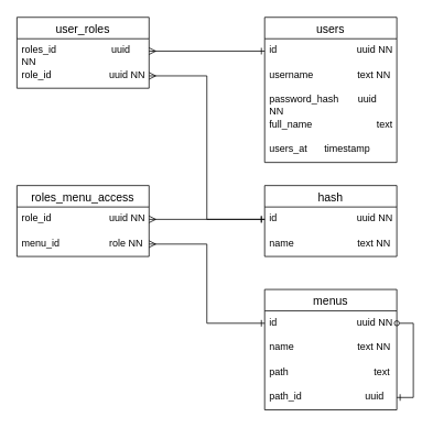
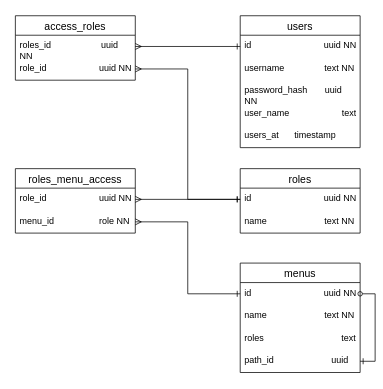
  <mxCell id="0" />
  <mxCell id="1" parent="0" />
- <mxCell id="2" value="user_roles" style="swimlane;fontStyle=0;childLayout=stackLayout;horizontal=1;startSize=26;horizontalStack=0;resizeParent=1;resizeParentMax=0;resizeLast=0;collapsible=1;marginBottom=0;align=center;fontSize=14;" vertex="1" parent="1"><mxGeometry x="20" y="20" width="160" height="86" as="geometry" /></mxCell>
+ <mxCell id="2" value="access_roles" style="swimlane;fontStyle=0;childLayout=stackLayout;horizontal=1;startSize=26;horizontalStack=0;resizeParent=1;resizeParentMax=0;resizeLast=0;collapsible=1;marginBottom=0;align=center;fontSize=14;" vertex="1" parent="1"><mxGeometry x="20" y="20" width="160" height="86" as="geometry" /></mxCell>
  <mxCell id="3" value="roles_id&amp;nbsp; &amp;nbsp; &amp;nbsp; &amp;nbsp; &amp;nbsp; &amp;nbsp; &amp;nbsp; &amp;nbsp; &amp;nbsp; &amp;nbsp; uuid NN" style="text;strokeColor=none;fillColor=none;spacingLeft=4;spacingRight=4;overflow=hidden;rotatable=0;points=[[0,0.5],[1,0.5]];portConstraint=eastwest;fontSize=12;whiteSpace=wrap;html=1;" vertex="1" parent="2"><mxGeometry y="26" width="160" height="30" as="geometry" /></mxCell>
  <mxCell id="4" value="role_id&amp;nbsp; &amp;nbsp; &amp;nbsp; &amp;nbsp; &amp;nbsp; &amp;nbsp; &amp;nbsp; &amp;nbsp; &amp;nbsp; &amp;nbsp; &amp;nbsp;uuid NN" style="text;strokeColor=none;fillColor=none;spacingLeft=4;spacingRight=4;overflow=hidden;rotatable=0;points=[[0,0.5],[1,0.5]];portConstraint=eastwest;fontSize=12;whiteSpace=wrap;html=1;" vertex="1" parent="2"><mxGeometry y="56" width="160" height="30" as="geometry" /></mxCell>
  <mxCell id="5" value="users" style="swimlane;fontStyle=0;childLayout=stackLayout;horizontal=1;startSize=26;horizontalStack=0;resizeParent=1;resizeParentMax=0;resizeLast=0;collapsible=1;marginBottom=0;align=center;fontSize=14;" vertex="1" parent="1"><mxGeometry x="320" y="20" width="160" height="176" as="geometry" /></mxCell>
  <mxCell id="6" value="id&amp;nbsp; &amp;nbsp; &amp;nbsp; &amp;nbsp; &amp;nbsp; &amp;nbsp; &amp;nbsp; &amp;nbsp; &amp;nbsp; &amp;nbsp; &amp;nbsp; &amp;nbsp; &amp;nbsp; &amp;nbsp; &amp;nbsp;uuid NN" style="text;strokeColor=none;fillColor=none;spacingLeft=4;spacingRight=4;overflow=hidden;rotatable=0;points=[[0,0.5],[1,0.5]];portConstraint=eastwest;fontSize=12;whiteSpace=wrap;html=1;" vertex="1" parent="5"><mxGeometry y="26" width="160" height="30" as="geometry" /></mxCell>
  <mxCell id="7" value="username&amp;nbsp; &amp;nbsp; &amp;nbsp; &amp;nbsp; &amp;nbsp; &amp;nbsp; &amp;nbsp; &amp;nbsp; text NN" style="text;strokeColor=none;fillColor=none;spacingLeft=4;spacingRight=4;overflow=hidden;rotatable=0;points=[[0,0.5],[1,0.5]];portConstraint=eastwest;fontSize=12;whiteSpace=wrap;html=1;" vertex="1" parent="5"><mxGeometry y="56" width="160" height="30" as="geometry" /></mxCell>
  <mxCell id="8" value="password_hash&amp;nbsp; &amp;nbsp; &amp;nbsp; &amp;nbsp;uuid NN" style="text;strokeColor=none;fillColor=none;spacingLeft=4;spacingRight=4;overflow=hidden;rotatable=0;points=[[0,0.5],[1,0.5]];portConstraint=eastwest;fontSize=12;whiteSpace=wrap;html=1;" vertex="1" parent="5"><mxGeometry y="86" width="160" height="30" as="geometry" /></mxCell>
- <mxCell id="9" value="full_name&lt;span style=&quot;white-space: pre;&quot;&gt;&#09;&lt;/span&gt;&lt;span style=&quot;white-space: pre;&quot;&gt;&#09;&lt;/span&gt;&amp;nbsp; &amp;nbsp; &amp;nbsp; &amp;nbsp;text" style="text;strokeColor=none;fillColor=none;spacingLeft=4;spacingRight=4;overflow=hidden;rotatable=0;points=[[0,0.5],[1,0.5]];portConstraint=eastwest;fontSize=12;whiteSpace=wrap;html=1;" vertex="1" parent="5"><mxGeometry y="116" width="160" height="30" as="geometry" /></mxCell>
+ <mxCell id="9" value="user_name&lt;span style=&quot;white-space: pre;&quot;&gt;&#09;&lt;/span&gt;&lt;span style=&quot;white-space: pre;&quot;&gt;&#09;&lt;/span&gt;&amp;nbsp; &amp;nbsp; &amp;nbsp; &amp;nbsp;text" style="text;strokeColor=none;fillColor=none;spacingLeft=4;spacingRight=4;overflow=hidden;rotatable=0;points=[[0,0.5],[1,0.5]];portConstraint=eastwest;fontSize=12;whiteSpace=wrap;html=1;" vertex="1" parent="5"><mxGeometry y="116" width="160" height="30" as="geometry" /></mxCell>
  <mxCell id="10" value="users_at&lt;span style=&quot;white-space: pre;&quot;&gt;&#09;&lt;/span&gt;&amp;nbsp; &amp;nbsp; timestamp" style="text;strokeColor=none;fillColor=none;spacingLeft=4;spacingRight=4;overflow=hidden;rotatable=0;points=[[0,0.5],[1,0.5]];portConstraint=eastwest;fontSize=12;whiteSpace=wrap;html=1;" vertex="1" parent="5"><mxGeometry y="146" width="160" height="30" as="geometry" /></mxCell>
  <mxCell id="11" style="edgeStyle=orthogonalEdgeStyle;shape=connector;rounded=0;orthogonalLoop=1;jettySize=auto;html=1;entryX=1;entryY=0.5;entryDx=0;entryDy=0;strokeColor=default;align=center;verticalAlign=middle;fontFamily=Helvetica;fontSize=11;fontColor=default;labelBackgroundColor=default;startArrow=ERone;startFill=0;endArrow=ERmany;endFill=0;exitX=0;exitY=0.5;exitDx=0;exitDy=0;" edge="1" parent="1" source="13" target="4"><mxGeometry relative="1" as="geometry"><Array as="points"><mxPoint x="250" y="265" /><mxPoint x="250" y="91" /></Array></mxGeometry></mxCell>
- <mxCell id="12" value="hash" style="swimlane;fontStyle=0;childLayout=stackLayout;horizontal=1;startSize=26;horizontalStack=0;resizeParent=1;resizeParentMax=0;resizeLast=0;collapsible=1;marginBottom=0;align=center;fontSize=14;" vertex="1" parent="1"><mxGeometry x="320" y="224" width="160" height="86" as="geometry" /></mxCell>
+ <mxCell id="12" value="roles" style="swimlane;fontStyle=0;childLayout=stackLayout;horizontal=1;startSize=26;horizontalStack=0;resizeParent=1;resizeParentMax=0;resizeLast=0;collapsible=1;marginBottom=0;align=center;fontSize=14;" vertex="1" parent="1"><mxGeometry x="320" y="224" width="160" height="86" as="geometry" /></mxCell>
  <mxCell id="13" value="id&amp;nbsp; &amp;nbsp; &amp;nbsp; &amp;nbsp; &amp;nbsp; &amp;nbsp; &amp;nbsp; &amp;nbsp; &amp;nbsp; &amp;nbsp; &amp;nbsp; &amp;nbsp; &amp;nbsp; &amp;nbsp; &amp;nbsp;uuid NN" style="text;strokeColor=none;fillColor=none;spacingLeft=4;spacingRight=4;overflow=hidden;rotatable=0;points=[[0,0.5],[1,0.5]];portConstraint=eastwest;fontSize=12;whiteSpace=wrap;html=1;" vertex="1" parent="12"><mxGeometry y="26" width="160" height="30" as="geometry" /></mxCell>
  <mxCell id="14" value="name&amp;nbsp; &amp;nbsp; &amp;nbsp; &amp;nbsp; &amp;nbsp; &amp;nbsp; &amp;nbsp; &amp;nbsp; &amp;nbsp; &amp;nbsp; &amp;nbsp; &amp;nbsp;text NN" style="text;strokeColor=none;fillColor=none;spacingLeft=4;spacingRight=4;overflow=hidden;rotatable=0;points=[[0,0.5],[1,0.5]];portConstraint=eastwest;fontSize=12;whiteSpace=wrap;html=1;" vertex="1" parent="12"><mxGeometry y="56" width="160" height="30" as="geometry" /></mxCell>
  <mxCell id="15" value="roles_menu_access" style="swimlane;fontStyle=0;childLayout=stackLayout;horizontal=1;startSize=26;horizontalStack=0;resizeParent=1;resizeParentMax=0;resizeLast=0;collapsible=1;marginBottom=0;align=center;fontSize=14;" vertex="1" parent="1"><mxGeometry x="20" y="224" width="160" height="86" as="geometry" /></mxCell>
  <mxCell id="16" value="role_id&amp;nbsp; &amp;nbsp; &amp;nbsp; &amp;nbsp; &amp;nbsp; &amp;nbsp; &amp;nbsp; &amp;nbsp; &amp;nbsp; &amp;nbsp; &amp;nbsp;uuid NN" style="text;strokeColor=none;fillColor=none;spacingLeft=4;spacingRight=4;overflow=hidden;rotatable=0;points=[[0,0.5],[1,0.5]];portConstraint=eastwest;fontSize=12;whiteSpace=wrap;html=1;" vertex="1" parent="15"><mxGeometry y="26" width="160" height="30" as="geometry" /></mxCell>
  <mxCell id="17" value="menu_id&amp;nbsp; &amp;nbsp; &amp;nbsp; &amp;nbsp; &amp;nbsp; &amp;nbsp; &amp;nbsp; &amp;nbsp; &amp;nbsp; role NN" style="text;strokeColor=none;fillColor=none;spacingLeft=4;spacingRight=4;overflow=hidden;rotatable=0;points=[[0,0.5],[1,0.5]];portConstraint=eastwest;fontSize=12;whiteSpace=wrap;html=1;" vertex="1" parent="15"><mxGeometry y="56" width="160" height="30" as="geometry" /></mxCell>
  <mxCell id="18" value="menus" style="swimlane;fontStyle=0;childLayout=stackLayout;horizontal=1;startSize=26;horizontalStack=0;resizeParent=1;resizeParentMax=0;resizeLast=0;collapsible=1;marginBottom=0;align=center;fontSize=14;" vertex="1" parent="1"><mxGeometry x="320" y="350" width="160" height="146" as="geometry" /></mxCell>
  <mxCell id="19" value="id&amp;nbsp; &amp;nbsp; &amp;nbsp; &amp;nbsp; &amp;nbsp; &amp;nbsp; &amp;nbsp; &amp;nbsp; &amp;nbsp; &amp;nbsp; &amp;nbsp; &amp;nbsp; &amp;nbsp; &amp;nbsp; &amp;nbsp;uuid NN" style="text;strokeColor=none;fillColor=none;spacingLeft=4;spacingRight=4;overflow=hidden;rotatable=0;points=[[0,0.5],[1,0.5]];portConstraint=eastwest;fontSize=12;whiteSpace=wrap;html=1;" vertex="1" parent="18"><mxGeometry y="26" width="160" height="30" as="geometry" /></mxCell>
  <mxCell id="20" value="name&amp;nbsp; &amp;nbsp; &amp;nbsp; &amp;nbsp; &amp;nbsp; &amp;nbsp; &amp;nbsp; &amp;nbsp; &amp;nbsp; &amp;nbsp; &amp;nbsp; &amp;nbsp;text NN" style="text;strokeColor=none;fillColor=none;spacingLeft=4;spacingRight=4;overflow=hidden;rotatable=0;points=[[0,0.5],[1,0.5]];portConstraint=eastwest;fontSize=12;whiteSpace=wrap;html=1;" vertex="1" parent="18"><mxGeometry y="56" width="160" height="30" as="geometry" /></mxCell>
- <mxCell id="21" value="path&amp;nbsp; &amp;nbsp; &amp;nbsp; &amp;nbsp; &amp;nbsp; &amp;nbsp; &amp;nbsp; &amp;nbsp; &amp;nbsp; &amp;nbsp; &amp;nbsp; &amp;nbsp; &amp;nbsp; &amp;nbsp; &amp;nbsp; &amp;nbsp;text" style="text;strokeColor=none;fillColor=none;spacingLeft=4;spacingRight=4;overflow=hidden;rotatable=0;points=[[0,0.5],[1,0.5]];portConstraint=eastwest;fontSize=12;whiteSpace=wrap;html=1;" vertex="1" parent="18"><mxGeometry y="86" width="160" height="30" as="geometry" /></mxCell>
+ <mxCell id="21" value="roles&amp;nbsp; &amp;nbsp; &amp;nbsp; &amp;nbsp; &amp;nbsp; &amp;nbsp; &amp;nbsp; &amp;nbsp; &amp;nbsp; &amp;nbsp; &amp;nbsp; &amp;nbsp; &amp;nbsp; &amp;nbsp; &amp;nbsp; &amp;nbsp;text" style="text;strokeColor=none;fillColor=none;spacingLeft=4;spacingRight=4;overflow=hidden;rotatable=0;points=[[0,0.5],[1,0.5]];portConstraint=eastwest;fontSize=12;whiteSpace=wrap;html=1;" vertex="1" parent="18"><mxGeometry y="86" width="160" height="30" as="geometry" /></mxCell>
  <mxCell id="22" style="edgeStyle=orthogonalEdgeStyle;shape=connector;rounded=0;orthogonalLoop=1;jettySize=auto;html=1;entryX=1;entryY=0.5;entryDx=0;entryDy=0;strokeColor=default;align=center;verticalAlign=middle;fontFamily=Helvetica;fontSize=11;fontColor=default;labelBackgroundColor=default;startArrow=ERone;startFill=0;endArrow=oval;endFill=0;exitX=1;exitY=0.5;exitDx=0;exitDy=0;" edge="1" parent="18" source="23" target="19"><mxGeometry relative="1" as="geometry" /></mxCell>
  <mxCell id="23" value="path_id&amp;nbsp; &amp;nbsp; &amp;nbsp; &amp;nbsp; &amp;nbsp; &amp;nbsp; &amp;nbsp; &amp;nbsp; &amp;nbsp; &amp;nbsp; &amp;nbsp; &amp;nbsp;uuid" style="text;strokeColor=none;fillColor=none;spacingLeft=4;spacingRight=4;overflow=hidden;rotatable=0;points=[[0,0.5],[1,0.5]];portConstraint=eastwest;fontSize=12;whiteSpace=wrap;html=1;" vertex="1" parent="18"><mxGeometry y="116" width="160" height="30" as="geometry" /></mxCell>
  <mxCell id="24" style="edgeStyle=orthogonalEdgeStyle;rounded=0;orthogonalLoop=1;jettySize=auto;html=1;entryX=1;entryY=0.5;entryDx=0;entryDy=0;endArrow=ERmany;endFill=0;startArrow=ERone;startFill=0;" edge="1" parent="1" source="13" target="16"><mxGeometry relative="1" as="geometry" /></mxCell>
  <mxCell id="25" style="edgeStyle=orthogonalEdgeStyle;rounded=0;orthogonalLoop=1;jettySize=auto;html=1;entryX=1;entryY=0.5;entryDx=0;entryDy=0;endArrow=ERmany;endFill=0;startArrow=ERone;startFill=0;" edge="1" parent="1" source="19" target="17"><mxGeometry relative="1" as="geometry" /></mxCell>
  <mxCell id="26" style="edgeStyle=orthogonalEdgeStyle;shape=connector;rounded=0;orthogonalLoop=1;jettySize=auto;html=1;strokeColor=default;align=center;verticalAlign=middle;fontFamily=Helvetica;fontSize=11;fontColor=default;labelBackgroundColor=default;startArrow=ERone;startFill=0;endArrow=ERmany;endFill=0;" edge="1" parent="1" source="6" target="3"><mxGeometry relative="1" as="geometry" /></mxCell>
